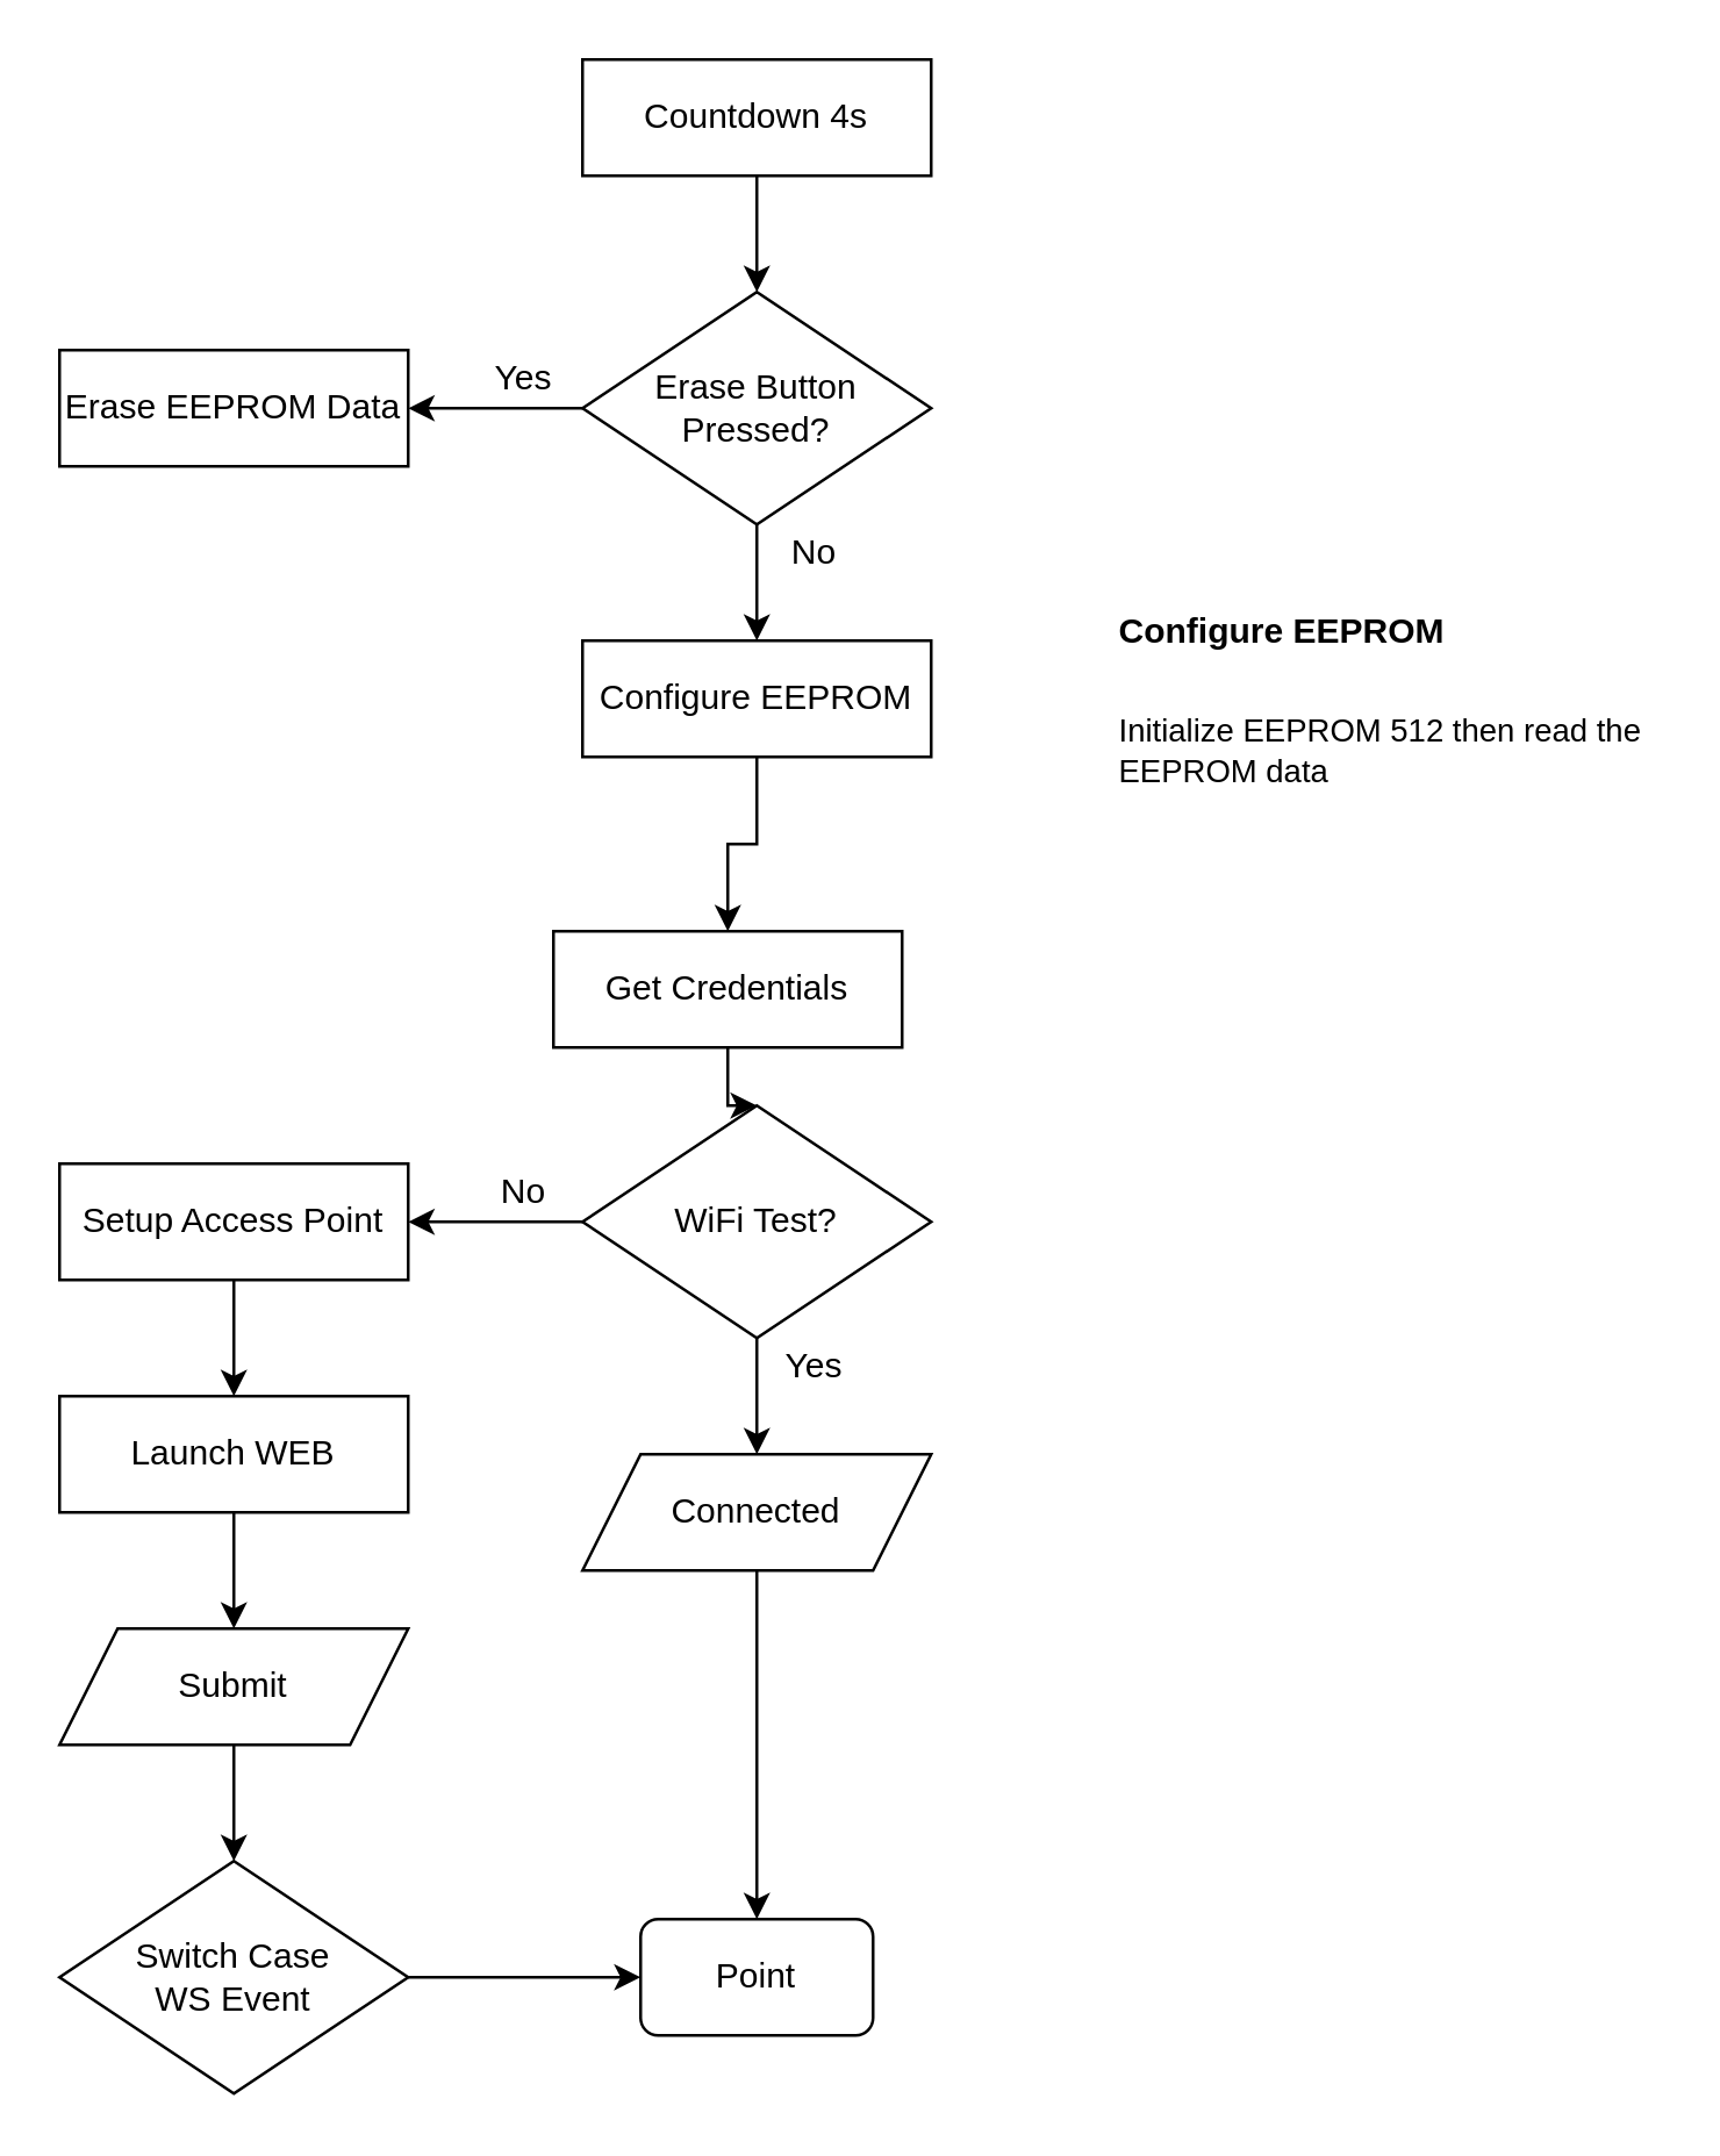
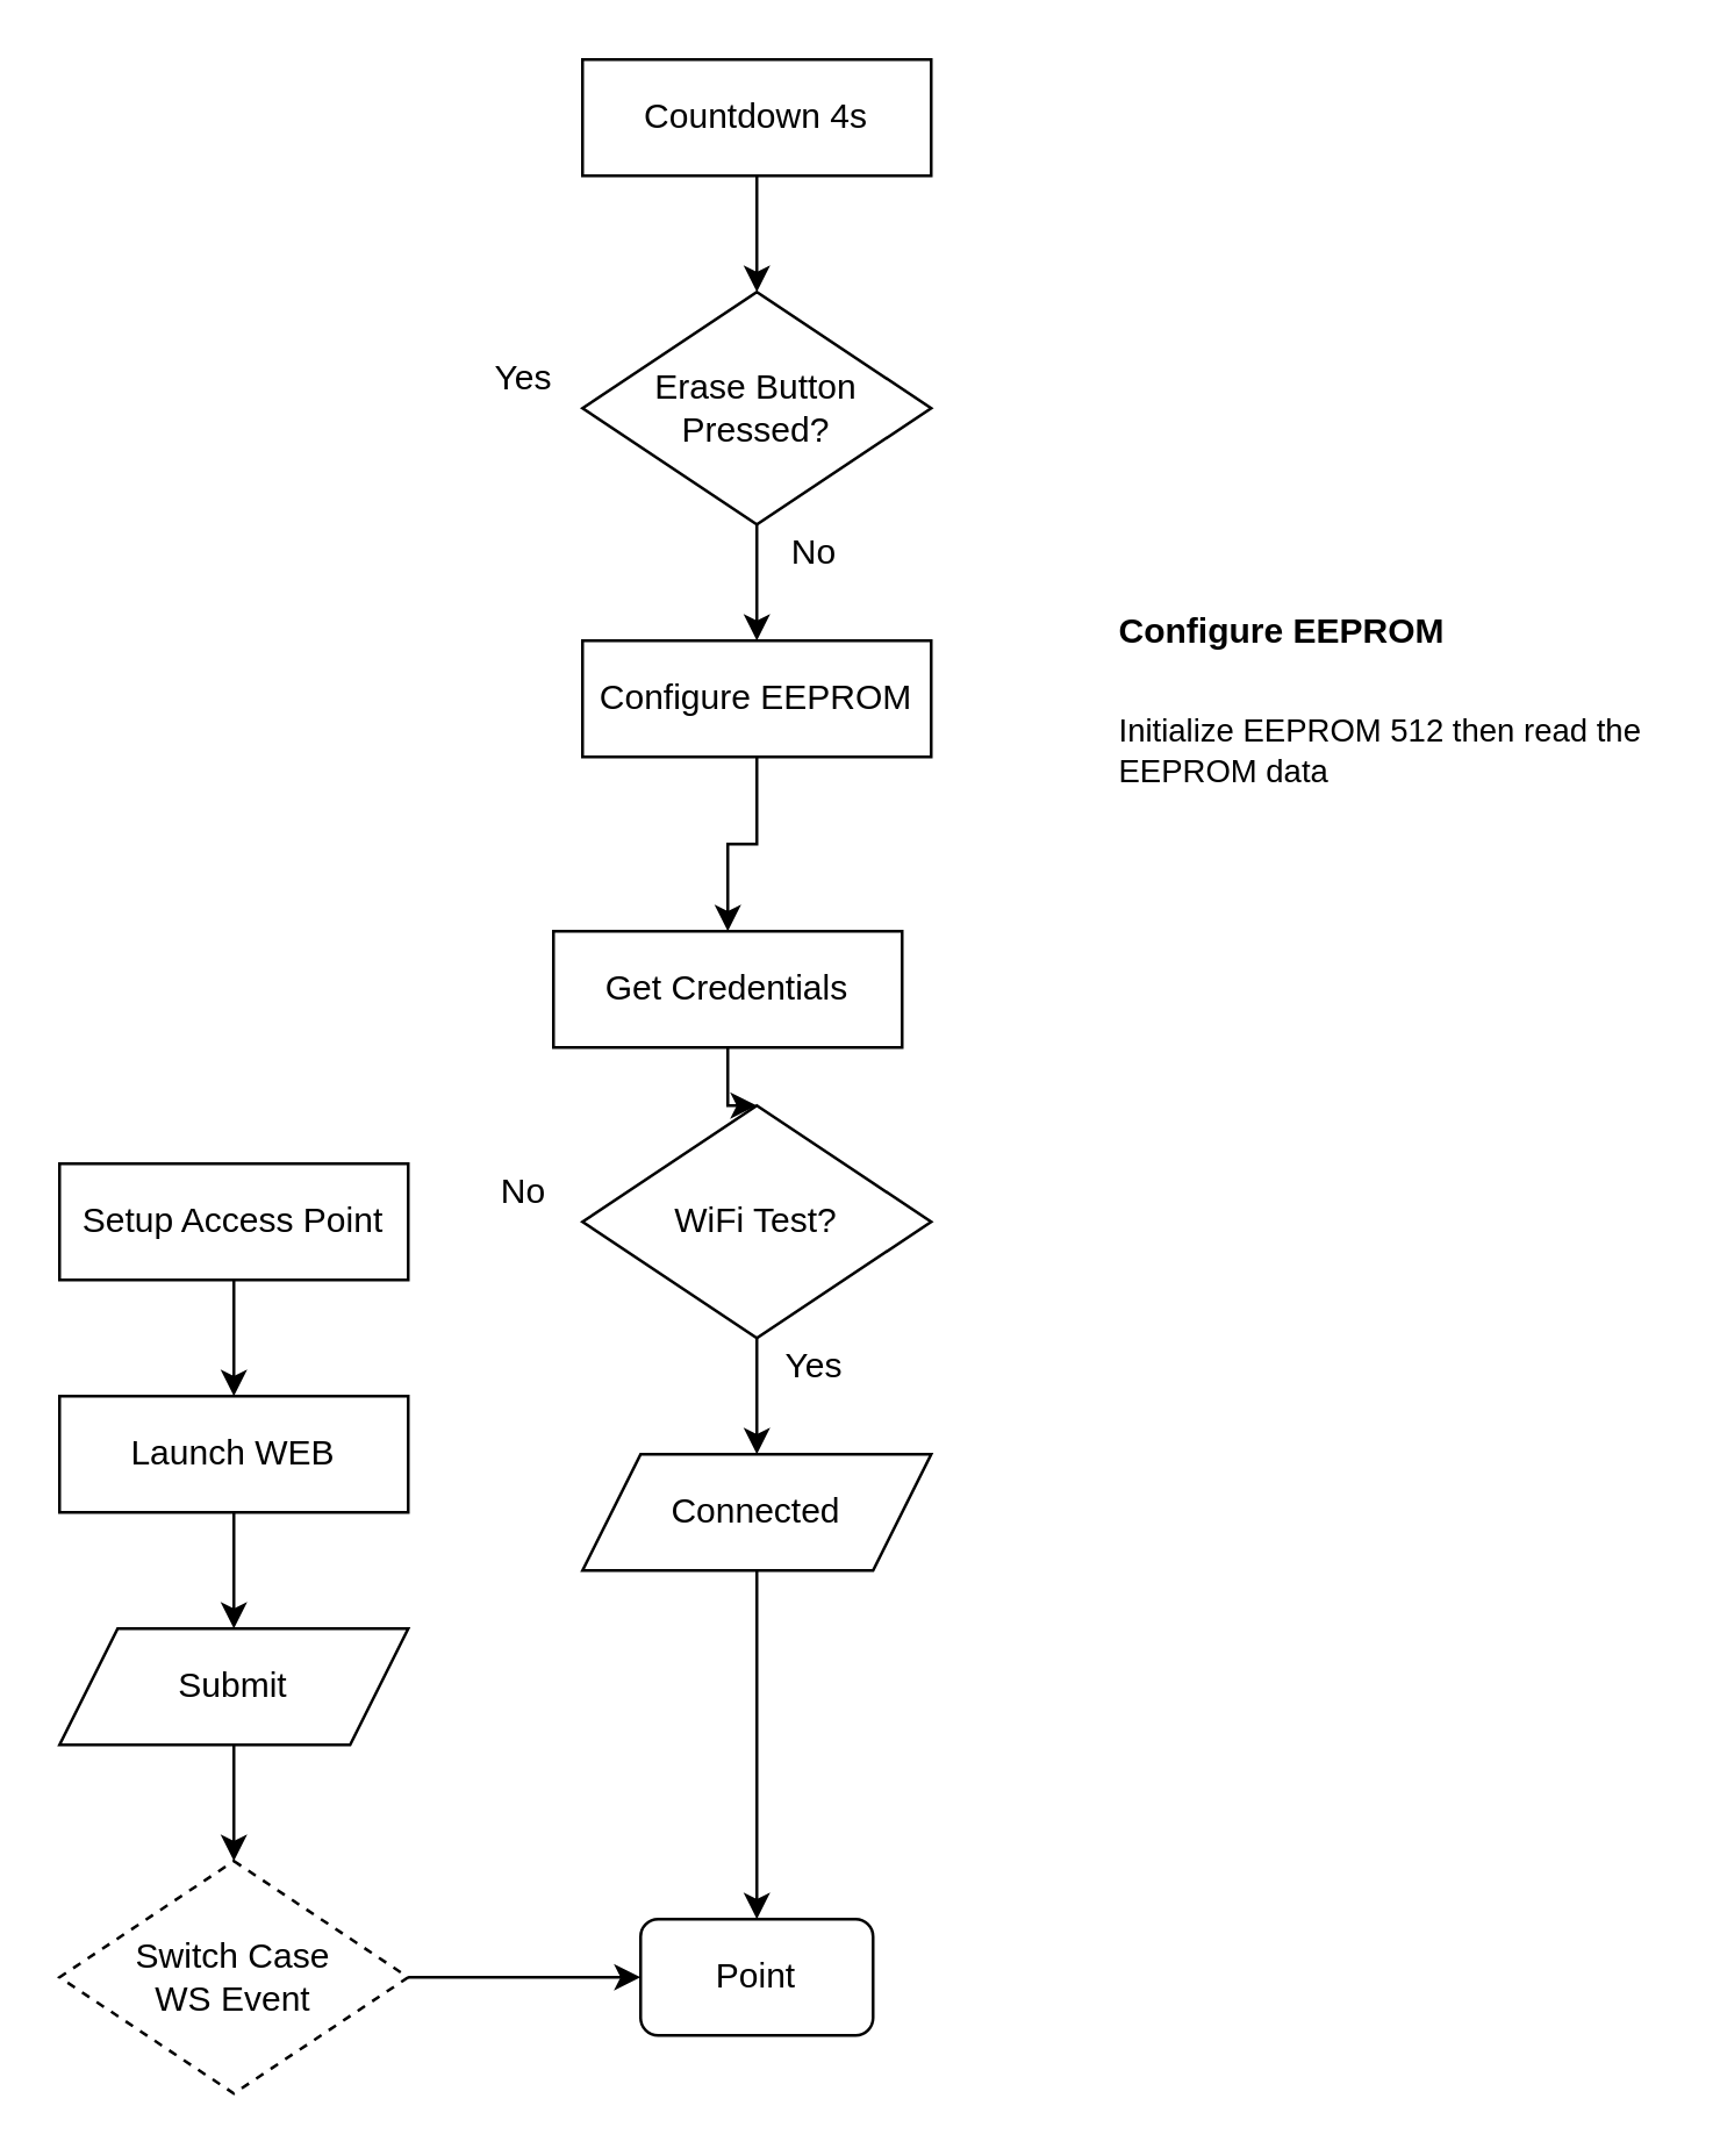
  <mxCell id="0" />
  <mxCell id="1" parent="0" />
  <mxCell id="2" value="" style="edgeStyle=orthogonalEdgeStyle;rounded=0;orthogonalLoop=1;jettySize=auto;html=1;" edge="1" parent="1" source="3" target="6"><mxGeometry relative="1" as="geometry" /></mxCell>
  <mxCell id="3" value="Countdown 4s" style="rounded=0;whiteSpace=wrap;html=1;" vertex="1" parent="1"><mxGeometry x="200" y="20" width="120" height="40" as="geometry" /></mxCell>
  <mxCell id="4" value="" style="edgeStyle=orthogonalEdgeStyle;rounded=0;orthogonalLoop=1;jettySize=auto;html=1;" edge="1" parent="1" source="6" target="8"><mxGeometry relative="1" as="geometry" /></mxCell>
- <mxCell id="5" value="" style="edgeStyle=orthogonalEdgeStyle;rounded=0;orthogonalLoop=1;jettySize=auto;html=1;" edge="1" parent="1" source="6" target="9"><mxGeometry relative="1" as="geometry" /></mxCell>
  <mxCell id="6" value="Erase Button Pressed?" style="rhombus;whiteSpace=wrap;html=1;" vertex="1" parent="1"><mxGeometry x="200" y="100" width="120" height="80" as="geometry" /></mxCell>
  <mxCell id="7" value="" style="edgeStyle=orthogonalEdgeStyle;rounded=0;orthogonalLoop=1;jettySize=auto;html=1;" edge="1" parent="1" source="8" target="13"><mxGeometry relative="1" as="geometry" /></mxCell>
  <mxCell id="8" value="Configure EEPROM" style="rounded=0;whiteSpace=wrap;html=1;" vertex="1" parent="1"><mxGeometry x="200" y="220" width="120" height="40" as="geometry" /></mxCell>
- <mxCell id="9" value="Erase EEPROM Data" style="rounded=0;whiteSpace=wrap;html=1;" vertex="1" parent="1"><mxGeometry x="20" y="120" width="120" height="40" as="geometry" /></mxCell>
  <mxCell id="10" value="Yes" style="text;html=1;strokeColor=none;fillColor=none;align=center;verticalAlign=middle;whiteSpace=wrap;rounded=0;" vertex="1" parent="1"><mxGeometry x="160" y="120" width="40" height="20" as="geometry" /></mxCell>
  <mxCell id="11" value="No" style="text;html=1;strokeColor=none;fillColor=none;align=center;verticalAlign=middle;whiteSpace=wrap;rounded=0;" vertex="1" parent="1"><mxGeometry x="260" y="180" width="40" height="20" as="geometry" /></mxCell>
  <mxCell id="12" value="" style="edgeStyle=orthogonalEdgeStyle;rounded=0;orthogonalLoop=1;jettySize=auto;html=1;" edge="1" parent="1" source="13" target="16"><mxGeometry relative="1" as="geometry" /></mxCell>
  <mxCell id="13" value="Get Credentials" style="rounded=0;whiteSpace=wrap;html=1;" vertex="1" parent="1"><mxGeometry x="190" y="320" width="120" height="40" as="geometry" /></mxCell>
- <mxCell id="14" value="" style="edgeStyle=orthogonalEdgeStyle;rounded=0;orthogonalLoop=1;jettySize=auto;html=1;" edge="1" parent="1" source="16" target="18"><mxGeometry relative="1" as="geometry" /></mxCell>
  <mxCell id="15" value="" style="edgeStyle=orthogonalEdgeStyle;rounded=0;orthogonalLoop=1;jettySize=auto;html=1;" edge="1" parent="1" source="16" target="21"><mxGeometry relative="1" as="geometry" /></mxCell>
  <mxCell id="16" value="WiFi Test?" style="rhombus;whiteSpace=wrap;html=1;" vertex="1" parent="1"><mxGeometry x="200" y="380" width="120" height="80" as="geometry" /></mxCell>
  <mxCell id="17" value="" style="edgeStyle=orthogonalEdgeStyle;rounded=0;orthogonalLoop=1;jettySize=auto;html=1;" edge="1" parent="1" source="18" target="24"><mxGeometry relative="1" as="geometry" /></mxCell>
  <mxCell id="18" value="Setup Access Point" style="rounded=0;whiteSpace=wrap;html=1;" vertex="1" parent="1"><mxGeometry x="20" y="400" width="120" height="40" as="geometry" /></mxCell>
  <mxCell id="19" value="No" style="text;html=1;strokeColor=none;fillColor=none;align=center;verticalAlign=middle;whiteSpace=wrap;rounded=0;" vertex="1" parent="1"><mxGeometry x="160" y="400" width="40" height="20" as="geometry" /></mxCell>
  <mxCell id="20" value="" style="edgeStyle=orthogonalEdgeStyle;rounded=0;orthogonalLoop=1;jettySize=auto;html=1;" edge="1" parent="1" source="21" target="27"><mxGeometry relative="1" as="geometry"><mxPoint x="260" y="610" as="targetPoint" /></mxGeometry></mxCell>
  <mxCell id="21" value="Connected" style="shape=parallelogram;perimeter=parallelogramPerimeter;whiteSpace=wrap;html=1;fixedSize=1;" vertex="1" parent="1"><mxGeometry x="200" y="500" width="120" height="40" as="geometry" /></mxCell>
  <mxCell id="22" value="Yes" style="text;html=1;strokeColor=none;fillColor=none;align=center;verticalAlign=middle;whiteSpace=wrap;rounded=0;" vertex="1" parent="1"><mxGeometry x="260" y="460" width="40" height="20" as="geometry" /></mxCell>
  <mxCell id="23" value="" style="edgeStyle=orthogonalEdgeStyle;rounded=0;orthogonalLoop=1;jettySize=auto;html=1;" edge="1" parent="1" source="24" target="26"><mxGeometry relative="1" as="geometry" /></mxCell>
  <mxCell id="24" value="Launch WEB" style="rounded=0;whiteSpace=wrap;html=1;" vertex="1" parent="1"><mxGeometry x="20" y="480" width="120" height="40" as="geometry" /></mxCell>
  <mxCell id="25" value="" style="edgeStyle=orthogonalEdgeStyle;rounded=0;orthogonalLoop=1;jettySize=auto;html=1;" edge="1" parent="1" source="26" target="29"><mxGeometry relative="1" as="geometry" /></mxCell>
  <mxCell id="26" value="Submit" style="shape=parallelogram;perimeter=parallelogramPerimeter;whiteSpace=wrap;html=1;fixedSize=1;" vertex="1" parent="1"><mxGeometry x="20" y="560" width="120" height="40" as="geometry" /></mxCell>
  <mxCell id="27" value="Point" style="rounded=1;whiteSpace=wrap;html=1;fontSize=12;glass=0;strokeWidth=1;shadow=0;" vertex="1" parent="1"><mxGeometry x="220" y="660" width="80" height="40" as="geometry" /></mxCell>
  <mxCell id="28" value="" style="edgeStyle=orthogonalEdgeStyle;rounded=0;orthogonalLoop=1;jettySize=auto;html=1;" edge="1" parent="1" source="29" target="27"><mxGeometry relative="1" as="geometry" /></mxCell>
- <mxCell id="29" value="Switch Case &lt;br&gt;WS Event" style="rhombus;whiteSpace=wrap;html=1;" vertex="1" parent="1"><mxGeometry x="20" y="640" width="120" height="80" as="geometry" /></mxCell>
+ <mxCell id="29" value="Switch Case &lt;br&gt;WS Event" style="rhombus;whiteSpace=wrap;html=1;dashed=1;" vertex="1" parent="1"><mxGeometry x="20" y="640" width="120" height="80" as="geometry" /></mxCell>
  <mxCell id="30" value="&lt;h1&gt;&lt;font style=&quot;font-size: 12px&quot;&gt;Configure EEPROM&lt;/font&gt;&lt;/h1&gt;&lt;p&gt;&lt;font style=&quot;font-size: 11px&quot;&gt;Initialize EEPROM 512 then r&lt;/font&gt;&lt;span style=&quot;font-size: 11px&quot;&gt;ead the EEPROM data&lt;/span&gt;&lt;/p&gt;" style="text;html=1;strokeColor=none;fillColor=none;spacing=5;spacingTop=-32;whiteSpace=wrap;overflow=hidden;rounded=0;" vertex="1" parent="1"><mxGeometry x="380" y="205" width="190" height="70" as="geometry" /></mxCell>
